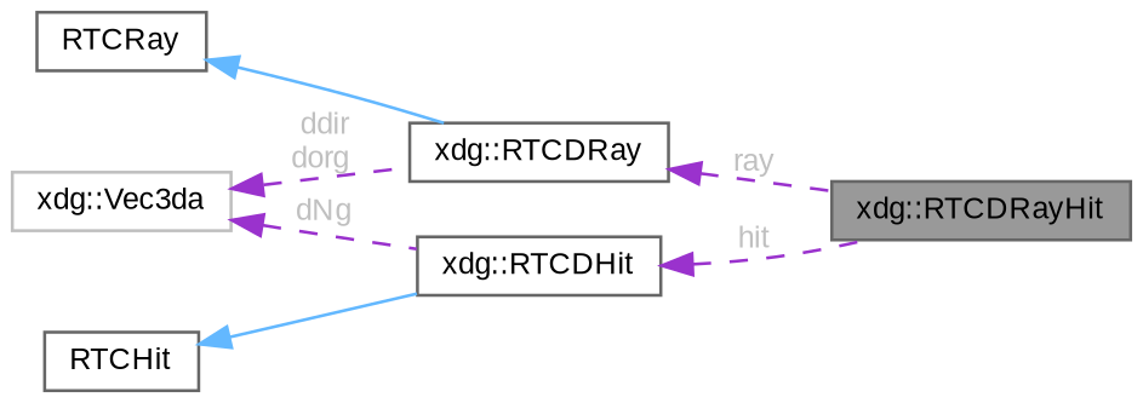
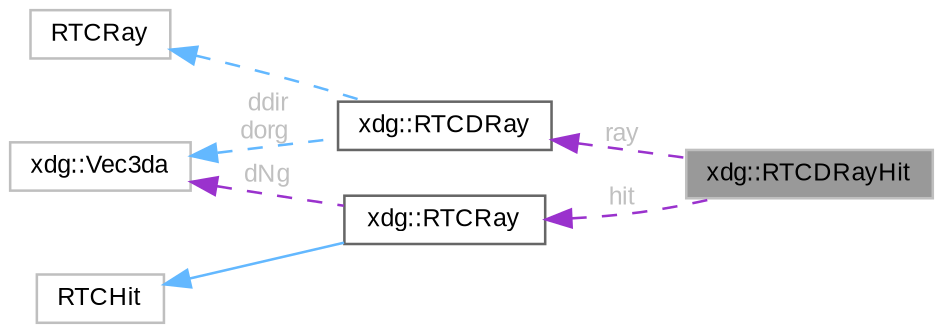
  digraph {
    fontname="Liberation Sans"
    rankdir=LR
    node [color=gray40 fillcolor=white fontname="Liberation Sans" fontsize=10 shape=box style=filled]
    edge [color=darkorchid3 dir=back fontcolor=grey fontname="Liberation Sans" fontsize=10 labelfontname=Helvetica labelfontsize=10 style=dashed]
-   n1 [fillcolor=grey60 fontcolor=black height=0.2 label="xdg::RTCDRayHit" width=0.4]
+   n1 [color=grey75 fillcolor=grey60 fontcolor=black height=0.2 label="xdg::RTCDRayHit" width=0.4]
    n2 [height=0.2 label="xdg::RTCDRay" width=0.4]
-   n3 [height=0.2 label=RTCRay width=0.4]
+   n3 [color=grey75 height=0.2 label=RTCRay width=0.4]
    n4 [color=grey75 height=0.2 label="xdg::Vec3da" width=0.4]
-   n5 [height=0.2 label="xdg::RTCDHit" width=0.4]
-   n6 [height=0.2 label=RTCHit width=0.4]
+   n5 [height=0.2 label="xdg::RTCRay" width=0.4]
+   n6 [color=grey75 height=0.2 label=RTCHit width=0.4]
    n2 -> n1 [label=" ray"]
-   n3 -> n2 [color=steelblue1 style=solid fontcolor=""]
-   n4 -> n2 [label=" ddir\ndorg"]
+   n3 -> n2 [color=steelblue1 fontcolor=""]
+   n4 -> n2 [color=steelblue1 label=" ddir\ndorg"]
    n4 -> n5 [label=" dNg"]
    n5 -> n1 [label=" hit"]
    n6 -> n5 [color=steelblue1 style=solid fontcolor=""]
  }
